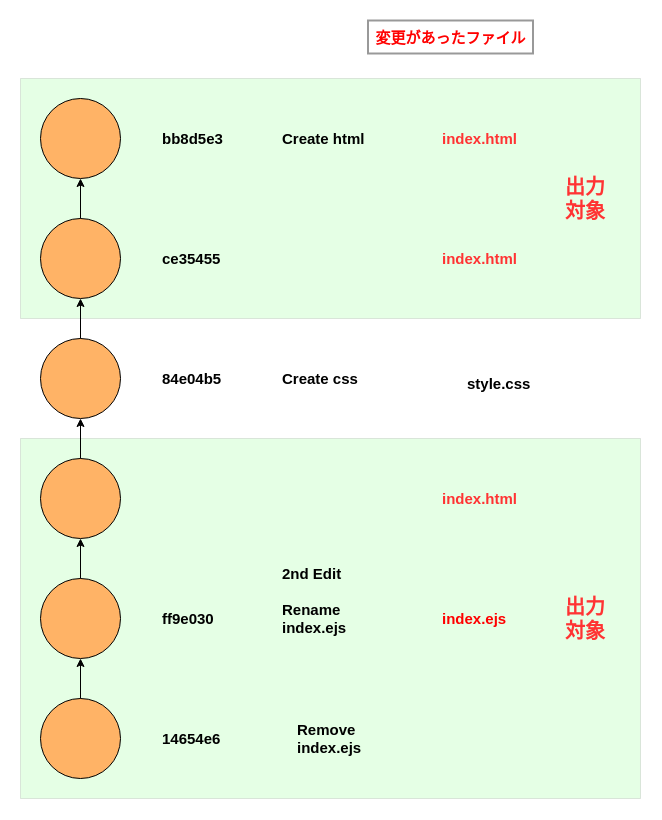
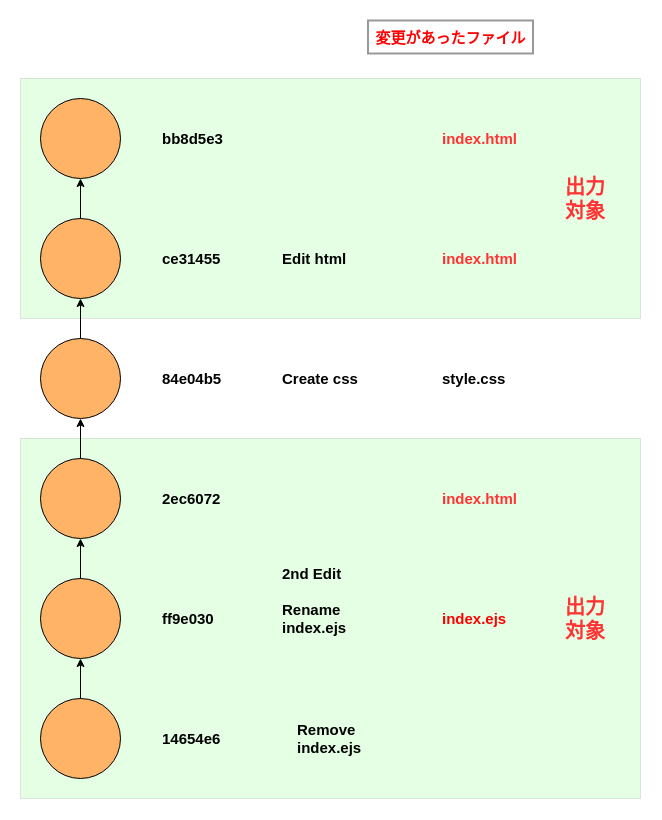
  <mxCell id="0" />
  <mxCell id="1" parent="0" />
  <mxCell id="2" value="" style="rounded=0;whiteSpace=wrap;html=1;fontSize=15;align=left;opacity=10;fillColor=#00FF00;" vertex="1" parent="1"><mxGeometry x="20" y="78" width="620" height="240" as="geometry" /></mxCell>
  <mxCell id="3" value="" style="rounded=0;whiteSpace=wrap;html=1;fontSize=15;align=left;opacity=10;fillColor=#00FF00;" vertex="1" parent="1"><mxGeometry x="20" y="438" width="620" height="360" as="geometry" /></mxCell>
  <mxCell id="4" value="" style="ellipse;whiteSpace=wrap;html=1;aspect=fixed;fillColor=#FFB366;" vertex="1" parent="1"><mxGeometry x="40" y="698" width="80" height="80" as="geometry" /></mxCell>
  <mxCell id="5" value="" style="ellipse;whiteSpace=wrap;html=1;aspect=fixed;fillColor=#FFB366;" vertex="1" parent="1"><mxGeometry x="40" y="218" width="80" height="80" as="geometry" /></mxCell>
  <mxCell id="6" value="" style="ellipse;whiteSpace=wrap;html=1;aspect=fixed;fillColor=#FFB366;" vertex="1" parent="1"><mxGeometry x="40" y="338" width="80" height="80" as="geometry" /></mxCell>
  <mxCell id="7" value="" style="ellipse;whiteSpace=wrap;html=1;aspect=fixed;fillColor=#FFB366;" vertex="1" parent="1"><mxGeometry x="40" y="458" width="80" height="80" as="geometry" /></mxCell>
  <mxCell id="8" value="" style="ellipse;whiteSpace=wrap;html=1;aspect=fixed;fillColor=#FFB366;" vertex="1" parent="1"><mxGeometry x="40" y="578" width="80" height="80" as="geometry" /></mxCell>
  <mxCell id="9" value="14654e6" style="text;html=1;strokeColor=none;fillColor=none;align=left;verticalAlign=middle;whiteSpace=wrap;rounded=0;fontSize=15;fontStyle=1" vertex="1" parent="1"><mxGeometry x="160" y="728" width="60" height="20" as="geometry" /></mxCell>
  <mxCell id="10" value="ff9e030" style="text;html=1;strokeColor=none;fillColor=none;align=left;verticalAlign=middle;whiteSpace=wrap;rounded=0;fontSize=15;fontStyle=1" vertex="1" parent="1"><mxGeometry x="160" y="608" width="60" height="20" as="geometry" /></mxCell>
- <mxCell id="12" value="ce35455" style="text;html=1;strokeColor=none;fillColor=none;align=left;verticalAlign=middle;whiteSpace=wrap;rounded=0;fontSize=15;fontStyle=1" vertex="1" parent="1"><mxGeometry x="160" y="248" width="60" height="20" as="geometry" /></mxCell>
+ <mxCell id="11" value="2ec6072" style="text;html=1;strokeColor=none;fillColor=none;align=left;verticalAlign=middle;whiteSpace=wrap;rounded=0;fontSize=15;fontStyle=1" vertex="1" parent="1"><mxGeometry x="160" y="488" width="60" height="20" as="geometry" /></mxCell>
+ <mxCell id="12" value="ce31455" style="text;html=1;strokeColor=none;fillColor=none;align=left;verticalAlign=middle;whiteSpace=wrap;rounded=0;fontSize=15;fontStyle=1" vertex="1" parent="1"><mxGeometry x="160" y="248" width="60" height="20" as="geometry" /></mxCell>
  <mxCell id="13" value="84e04b5" style="text;html=1;strokeColor=none;fillColor=none;align=left;verticalAlign=middle;whiteSpace=wrap;rounded=0;fontSize=15;fontStyle=1" vertex="1" parent="1"><mxGeometry x="160" y="368" width="60" height="20" as="geometry" /></mxCell>
  <mxCell id="14" value="Remove index.ejs" style="text;html=1;strokeColor=none;fillColor=none;align=left;verticalAlign=middle;whiteSpace=wrap;rounded=0;fontSize=15;fontStyle=1" vertex="1" parent="1"><mxGeometry x="295" y="728" width="60" height="20" as="geometry" /></mxCell>
  <mxCell id="15" value="Rename&lt;br&gt;index.ejs" style="text;html=1;strokeColor=none;fillColor=none;align=left;verticalAlign=middle;whiteSpace=wrap;rounded=0;fontSize=15;fontStyle=1" vertex="1" parent="1"><mxGeometry x="280" y="608" width="60" height="20" as="geometry" /></mxCell>
  <mxCell id="16" value="&lt;font color=&quot;#ff0000&quot;&gt;index.ejs&lt;/font&gt;" style="text;html=1;strokeColor=none;fillColor=none;align=left;verticalAlign=middle;whiteSpace=wrap;rounded=0;fontSize=15;fontStyle=1" vertex="1" parent="1"><mxGeometry x="440" y="608" width="60" height="20" as="geometry" /></mxCell>
  <mxCell id="17" value="2nd Edit" style="text;html=1;strokeColor=none;fillColor=none;align=left;verticalAlign=middle;whiteSpace=wrap;rounded=0;fontSize=15;fontStyle=1" vertex="1" parent="1"><mxGeometry x="280" y="563" width="70" height="20" as="geometry" /></mxCell>
  <mxCell id="18" value="index.html" style="text;html=1;strokeColor=none;fillColor=none;align=left;verticalAlign=middle;whiteSpace=wrap;rounded=0;fontSize=15;fontStyle=1;fontColor=#FF3333;" vertex="1" parent="1"><mxGeometry x="440" y="488" width="60" height="20" as="geometry" /></mxCell>
  <mxCell id="19" value="Create css" style="text;html=1;strokeColor=none;fillColor=none;align=left;verticalAlign=middle;whiteSpace=wrap;rounded=0;fontSize=15;fontStyle=1" vertex="1" parent="1"><mxGeometry x="280" y="368" width="90" height="20" as="geometry" /></mxCell>
- <mxCell id="20" value="style.css" style="text;html=1;strokeColor=none;fillColor=none;align=left;verticalAlign=middle;whiteSpace=wrap;rounded=0;fontSize=15;fontStyle=1" vertex="1" parent="1"><mxGeometry x="465" y="373" width="60" height="20" as="geometry" /></mxCell>
+ <mxCell id="20" value="style.css" style="text;html=1;strokeColor=none;fillColor=none;align=left;verticalAlign=middle;whiteSpace=wrap;rounded=0;fontSize=15;fontStyle=1" vertex="1" parent="1"><mxGeometry x="440" y="368" width="60" height="20" as="geometry" /></mxCell>
+ <mxCell id="21" value="Edit html" style="text;html=1;strokeColor=none;fillColor=none;align=left;verticalAlign=middle;whiteSpace=wrap;rounded=0;fontSize=15;fontStyle=1" vertex="1" parent="1"><mxGeometry x="280" y="248" width="90" height="20" as="geometry" /></mxCell>
  <mxCell id="22" value="index.html" style="text;html=1;strokeColor=none;fillColor=none;align=left;verticalAlign=middle;whiteSpace=wrap;rounded=0;fontSize=15;fontStyle=1;fontColor=#FF3333;" vertex="1" parent="1"><mxGeometry x="440" y="248" width="60" height="20" as="geometry" /></mxCell>
  <mxCell id="23" value="" style="ellipse;whiteSpace=wrap;html=1;aspect=fixed;fillColor=#FFB366;" vertex="1" parent="1"><mxGeometry x="40" y="98" width="80" height="80" as="geometry" /></mxCell>
  <mxCell id="24" value="bb8d5e3" style="text;html=1;strokeColor=none;fillColor=none;align=left;verticalAlign=middle;whiteSpace=wrap;rounded=0;fontSize=15;fontStyle=1" vertex="1" parent="1"><mxGeometry x="160" y="128" width="60" height="20" as="geometry" /></mxCell>
- <mxCell id="25" value="Create html" style="text;html=1;strokeColor=none;fillColor=none;align=left;verticalAlign=middle;whiteSpace=wrap;rounded=0;fontSize=15;fontStyle=1" vertex="1" parent="1"><mxGeometry x="280" y="128" width="90" height="20" as="geometry" /></mxCell>
  <mxCell id="26" value="index.html" style="text;html=1;strokeColor=none;fillColor=none;align=left;verticalAlign=middle;whiteSpace=wrap;rounded=0;fontSize=15;fontStyle=1;fontColor=#FF3333;" vertex="1" parent="1"><mxGeometry x="440" y="128" width="60" height="20" as="geometry" /></mxCell>
  <mxCell id="27" value="" style="endArrow=classic;html=1;fontSize=15;entryX=0.5;entryY=1;entryDx=0;entryDy=0;exitX=0.5;exitY=0;exitDx=0;exitDy=0;" edge="1" parent="1" source="4" target="8"><mxGeometry width="50" height="50" relative="1" as="geometry"><mxPoint x="310" y="678" as="sourcePoint" /><mxPoint x="540" y="448" as="targetPoint" /></mxGeometry></mxCell>
  <mxCell id="28" value="" style="endArrow=classic;html=1;fontSize=15;entryX=0.5;entryY=1;entryDx=0;entryDy=0;exitX=0.5;exitY=0;exitDx=0;exitDy=0;" edge="1" parent="1" source="5" target="23"><mxGeometry width="50" height="50" relative="1" as="geometry"><mxPoint x="90" y="708" as="sourcePoint" /><mxPoint x="90" y="668" as="targetPoint" /></mxGeometry></mxCell>
  <mxCell id="29" value="" style="endArrow=classic;html=1;fontSize=15;entryX=0.5;entryY=1;entryDx=0;entryDy=0;exitX=0.5;exitY=0;exitDx=0;exitDy=0;" edge="1" parent="1" source="6" target="5"><mxGeometry width="50" height="50" relative="1" as="geometry"><mxPoint x="100" y="718" as="sourcePoint" /><mxPoint x="100" y="678" as="targetPoint" /></mxGeometry></mxCell>
  <mxCell id="30" value="" style="endArrow=classic;html=1;fontSize=15;entryX=0.5;entryY=1;entryDx=0;entryDy=0;exitX=0.5;exitY=0;exitDx=0;exitDy=0;" edge="1" parent="1" source="7" target="6"><mxGeometry width="50" height="50" relative="1" as="geometry"><mxPoint x="110" y="728" as="sourcePoint" /><mxPoint x="110" y="688" as="targetPoint" /></mxGeometry></mxCell>
  <mxCell id="31" value="" style="endArrow=classic;html=1;fontSize=15;entryX=0.5;entryY=1;entryDx=0;entryDy=0;exitX=0.5;exitY=0;exitDx=0;exitDy=0;" edge="1" parent="1" source="8" target="7"><mxGeometry width="50" height="50" relative="1" as="geometry"><mxPoint x="120" y="738" as="sourcePoint" /><mxPoint x="120" y="698" as="targetPoint" /></mxGeometry></mxCell>
  <mxCell id="32" value="&lt;font color=&quot;#ff3333&quot; style=&quot;font-size: 20px;&quot;&gt;出力&lt;br style=&quot;font-size: 20px;&quot;&gt;対象&lt;/font&gt;" style="text;html=1;strokeColor=none;fillColor=none;align=center;verticalAlign=middle;whiteSpace=wrap;rounded=0;fontSize=20;opacity=10;fontStyle=1" vertex="1" parent="1"><mxGeometry x="545" y="588" width="80" height="60" as="geometry" /></mxCell>
  <mxCell id="33" value="変更があったファイル" style="text;html=1;fillColor=none;align=center;verticalAlign=middle;whiteSpace=wrap;rounded=0;fontSize=15;fontStyle=1;fontColor=#FF0000;strokeWidth=2;strokeColor=#999999;" vertex="1" parent="1"><mxGeometry x="367.5" y="20" width="165" height="33" as="geometry" /></mxCell>
  <mxCell id="34" value="&lt;font color=&quot;#ff3333&quot; style=&quot;font-size: 20px;&quot;&gt;出力&lt;br style=&quot;font-size: 20px;&quot;&gt;対象&lt;/font&gt;" style="text;html=1;strokeColor=none;fillColor=none;align=center;verticalAlign=middle;whiteSpace=wrap;rounded=0;fontSize=20;opacity=10;fontStyle=1" vertex="1" parent="1"><mxGeometry x="545" y="168" width="80" height="60" as="geometry" /></mxCell>
